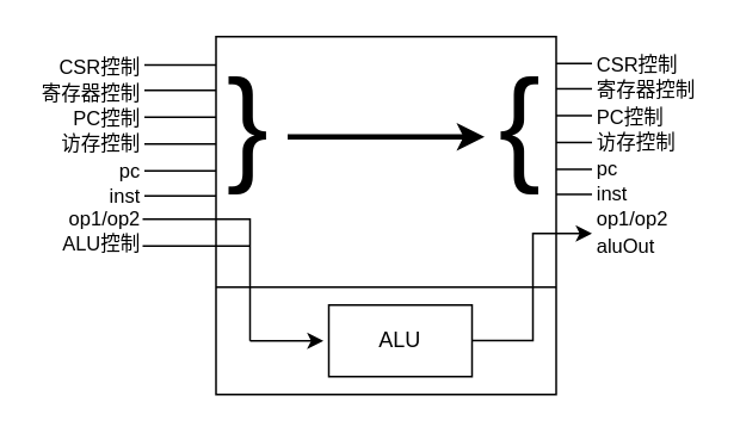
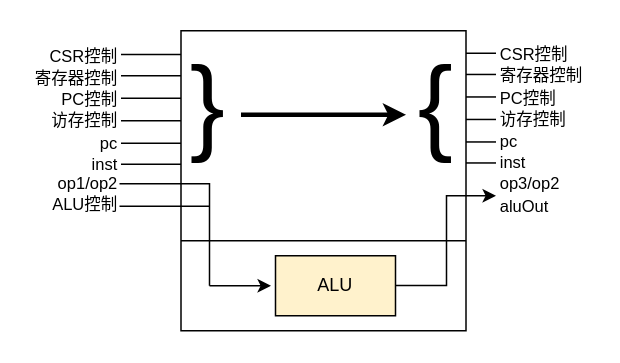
  <mxCell id="0" />
  <mxCell id="1" parent="0" />
  <mxCell id="2" value="" style="rounded=0;whiteSpace=wrap;html=1;movable=1;resizable=1;rotatable=1;deletable=1;editable=1;locked=0;connectable=1;" parent="1" vertex="1"><mxGeometry x="120" y="20" width="190" height="200" as="geometry" /></mxCell>
  <mxCell id="3" value="" style="endArrow=classic;html=1;rounded=0;exitX=1;exitY=0.5;exitDx=0;exitDy=0;edgeStyle=elbowEdgeStyle;strokeWidth=1;" parent="1" edge="1"><mxGeometry width="50" height="50" relative="1" as="geometry"><mxPoint x="263" y="189.9" as="sourcePoint" /><mxPoint x="330" y="130" as="targetPoint" /></mxGeometry></mxCell>
  <mxCell id="4" value="" style="endArrow=none;html=1;rounded=0;entryX=1.001;entryY=0.721;entryDx=0;entryDy=0;entryPerimeter=0;" parent="1" edge="1"><mxGeometry width="50" height="50" relative="1" as="geometry"><mxPoint x="310" y="160" as="sourcePoint" /><mxPoint x="120" y="160" as="targetPoint" /></mxGeometry></mxCell>
  <mxCell id="5" value="" style="endArrow=none;html=1;rounded=0;strokeWidth=1;" parent="1" edge="1"><mxGeometry width="50" height="50" relative="1" as="geometry"><mxPoint x="139" y="190" as="sourcePoint" /><mxPoint x="139" y="121.5" as="targetPoint" /></mxGeometry></mxCell>
  <mxCell id="6" value="" style="endArrow=classic;html=1;rounded=0;strokeWidth=1;entryX=0;entryY=0.5;entryDx=0;entryDy=0;" parent="1" edge="1"><mxGeometry width="50" height="50" relative="1" as="geometry"><mxPoint x="139" y="190" as="sourcePoint" /><mxPoint x="180" y="190" as="targetPoint" /></mxGeometry></mxCell>
- <mxCell id="7" value="ALU" style="rounded=0;whiteSpace=wrap;html=1;" parent="1" vertex="1"><mxGeometry x="183" y="170" width="80" height="40" as="geometry" /></mxCell>
+ <mxCell id="7" value="ALU" style="rounded=0;whiteSpace=wrap;html=1;fillColor=#fff2cc;" parent="1" vertex="1"><mxGeometry x="183" y="170" width="80" height="40" as="geometry" /></mxCell>
  <mxCell id="8" value="&lt;font style=&quot;font-size: 11px;&quot;&gt;CSR控制&lt;/font&gt;&lt;div&gt;&lt;span style=&quot;font-size: 11px;&quot;&gt;寄存器控制&lt;/span&gt;&lt;/div&gt;&lt;div&gt;&lt;span style=&quot;font-size: 11px;&quot;&gt;PC控制&lt;/span&gt;&lt;/div&gt;&lt;div&gt;&lt;span style=&quot;font-size: 11px;&quot;&gt;访存控制&lt;/span&gt;&lt;/div&gt;&lt;div&gt;&lt;span style=&quot;font-size: 11px;&quot;&gt;pc&lt;/span&gt;&lt;/div&gt;&lt;div&gt;&lt;span style=&quot;font-size: 11px;&quot;&gt;inst&lt;/span&gt;&lt;/div&gt;&lt;div&gt;&lt;div style=&quot;font-size: 11px;&quot;&gt;op1/op2&lt;/div&gt;&lt;/div&gt;&lt;div style=&quot;font-size: 11px;&quot;&gt;ALU控制&lt;br&gt;&lt;/div&gt;" style="text;html=1;align=right;verticalAlign=middle;whiteSpace=wrap;rounded=0;" vertex="1" parent="1"><mxGeometry x="20" y="21" width="60" height="130" as="geometry" /></mxCell>
  <mxCell id="9" value="" style="endArrow=none;html=1;rounded=0;" edge="1" parent="1"><mxGeometry width="50" height="50" relative="1" as="geometry"><mxPoint x="79" y="122" as="sourcePoint" /><mxPoint x="139" y="122" as="targetPoint" /></mxGeometry></mxCell>
- <mxCell id="10" value="&lt;font style=&quot;font-size: 11px;&quot;&gt;CSR控制&lt;/font&gt;&lt;div&gt;&lt;span style=&quot;font-size: 11px;&quot;&gt;寄存器控制&lt;/span&gt;&lt;/div&gt;&lt;div&gt;&lt;span style=&quot;font-size: 11px;&quot;&gt;PC控制&lt;/span&gt;&lt;/div&gt;&lt;div&gt;&lt;span style=&quot;font-size: 11px;&quot;&gt;访存控制&lt;/span&gt;&lt;/div&gt;&lt;div style=&quot;&quot;&gt;&lt;span style=&quot;font-size: 11px;&quot;&gt;pc&lt;/span&gt;&lt;/div&gt;&lt;div&gt;&lt;span style=&quot;font-size: 11px;&quot;&gt;inst&lt;/span&gt;&lt;/div&gt;&lt;div&gt;&lt;span style=&quot;font-size: 11px;&quot;&gt;op1/op2&lt;/span&gt;&lt;/div&gt;&lt;div&gt;&lt;span style=&quot;font-size: 11px;&quot;&gt;aluOut&lt;/span&gt;&lt;/div&gt;" style="text;html=1;align=left;verticalAlign=middle;whiteSpace=wrap;rounded=0;" vertex="1" parent="1"><mxGeometry x="331" y="21" width="60" height="130" as="geometry" /></mxCell>
+ <mxCell id="10" value="&lt;font style=&quot;font-size: 11px;&quot;&gt;CSR控制&lt;/font&gt;&lt;div&gt;&lt;span style=&quot;font-size: 11px;&quot;&gt;寄存器控制&lt;/span&gt;&lt;/div&gt;&lt;div&gt;&lt;span style=&quot;font-size: 11px;&quot;&gt;PC控制&lt;/span&gt;&lt;/div&gt;&lt;div&gt;&lt;span style=&quot;font-size: 11px;&quot;&gt;访存控制&lt;/span&gt;&lt;/div&gt;&lt;div style=&quot;&quot;&gt;&lt;span style=&quot;font-size: 11px;&quot;&gt;pc&lt;/span&gt;&lt;/div&gt;&lt;div&gt;&lt;span style=&quot;font-size: 11px;&quot;&gt;inst&lt;/span&gt;&lt;/div&gt;&lt;div&gt;&lt;span style=&quot;font-size: 11px;&quot;&gt;op3/op2&lt;/span&gt;&lt;/div&gt;&lt;div&gt;&lt;span style=&quot;font-size: 11px;&quot;&gt;aluOut&lt;/span&gt;&lt;/div&gt;" style="text;html=1;align=left;verticalAlign=middle;whiteSpace=wrap;rounded=0;" vertex="1" parent="1"><mxGeometry x="331" y="21" width="60" height="130" as="geometry" /></mxCell>
  <mxCell id="11" value="" style="endArrow=none;html=1;rounded=0;" edge="1" parent="1"><mxGeometry width="50" height="50" relative="1" as="geometry"><mxPoint x="79" y="137" as="sourcePoint" /><mxPoint x="139" y="137" as="targetPoint" /></mxGeometry></mxCell>
  <mxCell id="12" value="&lt;font style=&quot;font-size: 70px;&quot;&gt;}&lt;/font&gt;" style="text;html=1;align=center;verticalAlign=middle;whiteSpace=wrap;rounded=0;" vertex="1" parent="1"><mxGeometry x="108" y="29" width="60" height="80" as="geometry" /></mxCell>
  <mxCell id="13" value="&lt;font style=&quot;font-size: 70px;&quot;&gt;{&lt;/font&gt;" style="text;html=1;align=center;verticalAlign=middle;whiteSpace=wrap;rounded=0;" vertex="1" parent="1"><mxGeometry x="260" y="54" width="60" height="30" as="geometry" /></mxCell>
  <mxCell id="14" value="" style="endArrow=classic;html=1;rounded=0;strokeWidth=3;" edge="1" parent="1"><mxGeometry width="50" height="50" relative="1" as="geometry"><mxPoint x="160" y="76" as="sourcePoint" /><mxPoint x="270" y="76" as="targetPoint" /></mxGeometry></mxCell>
  <mxCell id="15" value="" style="group" vertex="1" connectable="0" parent="1"><mxGeometry x="80" y="35.86" width="40" height="73.14" as="geometry" /></mxCell>
  <mxCell id="16" value="" style="endArrow=none;html=1;rounded=0;" edge="1" parent="15"><mxGeometry width="50" height="50" relative="1" as="geometry"><mxPoint as="sourcePoint" /><mxPoint x="40" as="targetPoint" /></mxGeometry></mxCell>
  <mxCell id="17" value="" style="endArrow=none;html=1;rounded=0;" edge="1" parent="15"><mxGeometry width="50" height="50" relative="1" as="geometry"><mxPoint y="14.14" as="sourcePoint" /><mxPoint x="40" y="14.14" as="targetPoint" /></mxGeometry></mxCell>
  <mxCell id="18" value="" style="endArrow=none;html=1;rounded=0;" edge="1" parent="15"><mxGeometry width="50" height="50" relative="1" as="geometry"><mxPoint y="29.14" as="sourcePoint" /><mxPoint x="40" y="29.14" as="targetPoint" /></mxGeometry></mxCell>
  <mxCell id="19" value="" style="endArrow=none;html=1;rounded=0;" edge="1" parent="15"><mxGeometry width="50" height="50" relative="1" as="geometry"><mxPoint y="44.14" as="sourcePoint" /><mxPoint x="40" y="44.14" as="targetPoint" /></mxGeometry></mxCell>
  <mxCell id="20" value="" style="endArrow=none;html=1;rounded=0;" edge="1" parent="15"><mxGeometry width="50" height="50" relative="1" as="geometry"><mxPoint y="59.14" as="sourcePoint" /><mxPoint x="40" y="59.14" as="targetPoint" /></mxGeometry></mxCell>
  <mxCell id="21" value="" style="endArrow=none;html=1;rounded=0;" edge="1" parent="15"><mxGeometry width="50" height="50" relative="1" as="geometry"><mxPoint y="73.14" as="sourcePoint" /><mxPoint x="40" y="73.14" as="targetPoint" /></mxGeometry></mxCell>
  <mxCell id="22" value="" style="group" vertex="1" connectable="0" parent="1"><mxGeometry x="310" y="35" width="20" height="73.14" as="geometry" /></mxCell>
  <mxCell id="23" value="" style="endArrow=none;html=1;rounded=0;" edge="1" parent="22"><mxGeometry width="50" height="50" relative="1" as="geometry"><mxPoint as="sourcePoint" /><mxPoint x="20" as="targetPoint" /></mxGeometry></mxCell>
  <mxCell id="24" value="" style="endArrow=none;html=1;rounded=0;" edge="1" parent="22"><mxGeometry width="50" height="50" relative="1" as="geometry"><mxPoint y="14.14" as="sourcePoint" /><mxPoint x="20" y="14.14" as="targetPoint" /></mxGeometry></mxCell>
  <mxCell id="25" value="" style="endArrow=none;html=1;rounded=0;" edge="1" parent="22"><mxGeometry width="50" height="50" relative="1" as="geometry"><mxPoint y="29.14" as="sourcePoint" /><mxPoint x="20" y="29.14" as="targetPoint" /></mxGeometry></mxCell>
  <mxCell id="26" value="" style="endArrow=none;html=1;rounded=0;" edge="1" parent="22"><mxGeometry width="50" height="50" relative="1" as="geometry"><mxPoint y="44.14" as="sourcePoint" /><mxPoint x="20" y="44.14" as="targetPoint" /></mxGeometry></mxCell>
  <mxCell id="27" value="" style="endArrow=none;html=1;rounded=0;" edge="1" parent="22"><mxGeometry width="50" height="50" relative="1" as="geometry"><mxPoint y="59.14" as="sourcePoint" /><mxPoint x="20" y="59.14" as="targetPoint" /></mxGeometry></mxCell>
  <mxCell id="28" value="" style="endArrow=none;html=1;rounded=0;" edge="1" parent="22"><mxGeometry width="50" height="50" relative="1" as="geometry"><mxPoint y="73.14" as="sourcePoint" /><mxPoint x="20" y="73.14" as="targetPoint" /></mxGeometry></mxCell>
